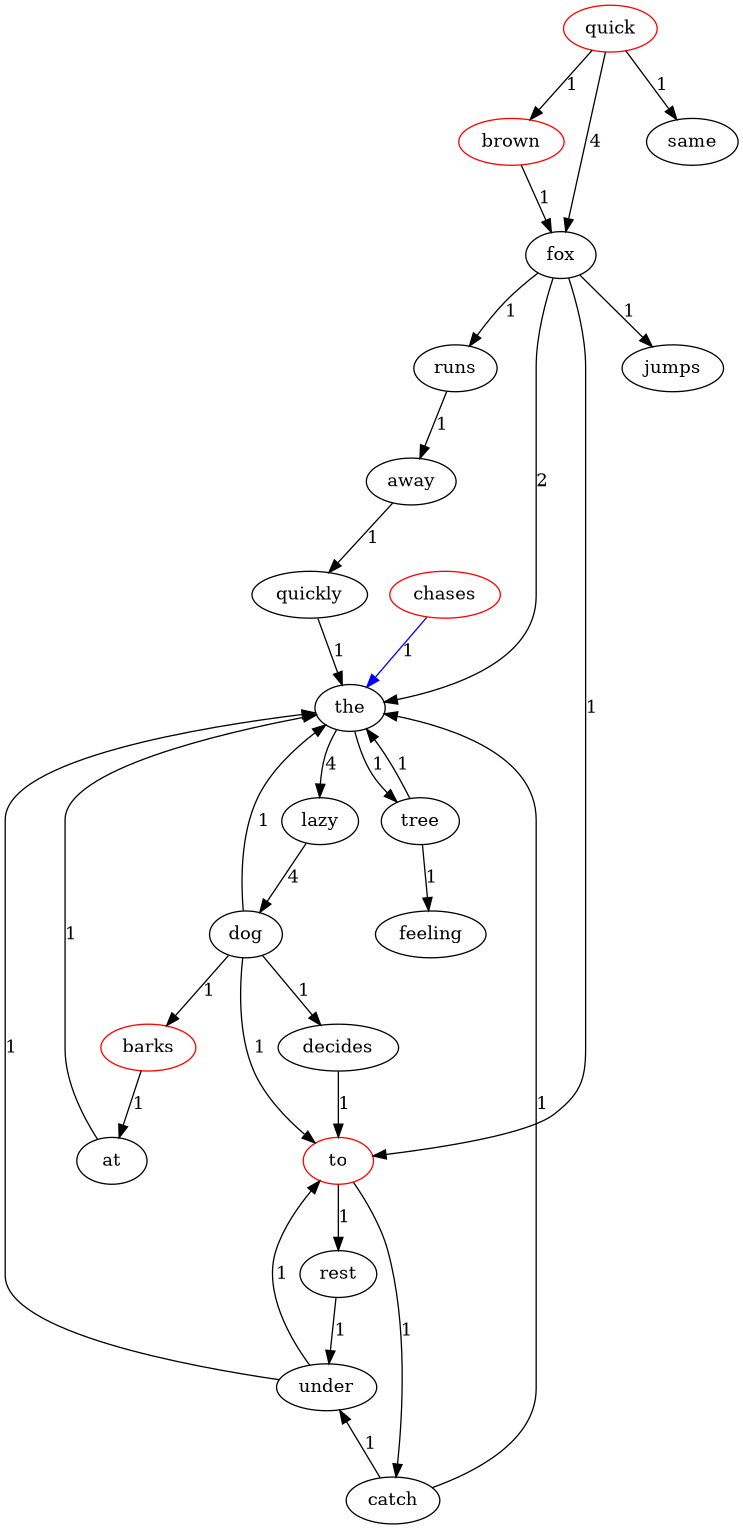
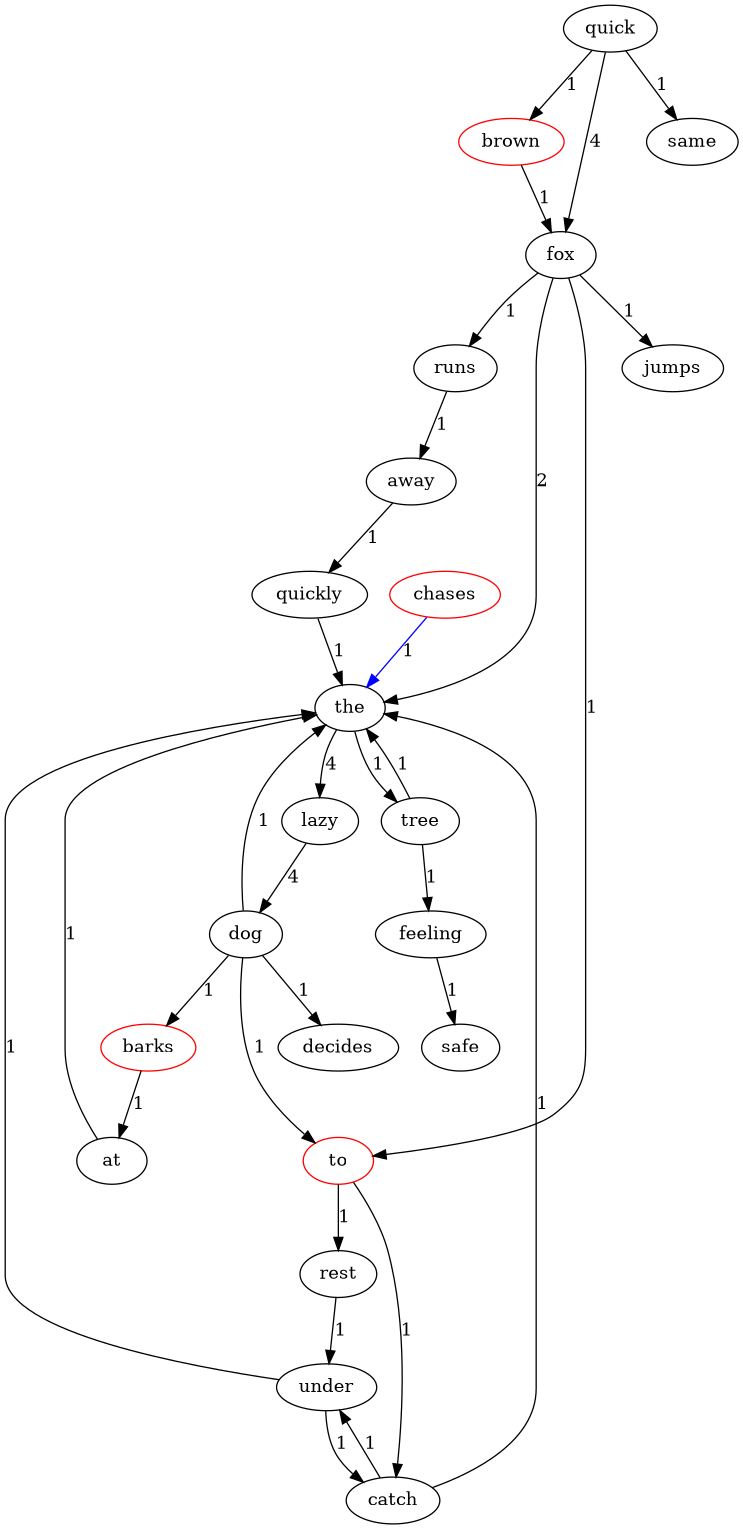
  digraph {
    the [color=black]
    lazy
    tree
    rest
    under
    catch
    brown [color=red]
-   quick [color=red]
+   quick
    fox
    same
    to [color=red]
    jumps
    runs
    away
    quickly
    dog
    decides
    barks [color=red]
    feeling
+   safe
    at
    chases [color=red]
    the -> lazy [label=4]
    the -> tree [label=1]
    lazy -> dog [label=4]
    tree -> the [label=1]
    tree -> feeling [label=1]
    rest -> under [label=1]
    under -> the [label=1]
-   under -> to [label=1]
+   under -> catch [label=1]
    catch -> the [label=1]
    catch -> under [label=1]
    brown -> fox [label=1]
    quick -> brown [label=1]
    quick -> fox [label=4]
    quick -> same [label=1]
    fox -> the [label=2]
    fox -> to [label=1]
    fox -> jumps [label=1]
    fox -> runs [label=1]
    to -> rest [label=1]
    to -> catch [label=1]
    runs -> away [label=1]
    away -> quickly [label=1]
    quickly -> the [label=1]
    dog -> the [label=1]
    dog -> to [label=1]
    dog -> decides [label=1]
    dog -> barks [label=1]
-   decides -> to [label=1]
    barks -> at [label=1]
+   feeling -> safe [label=1]
    at -> the [label=1]
    chases -> the [color=blue label=1]
  }
